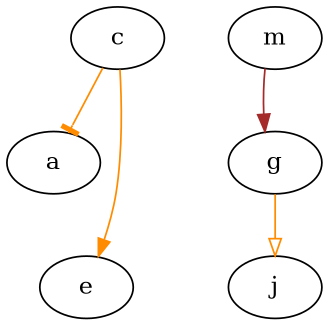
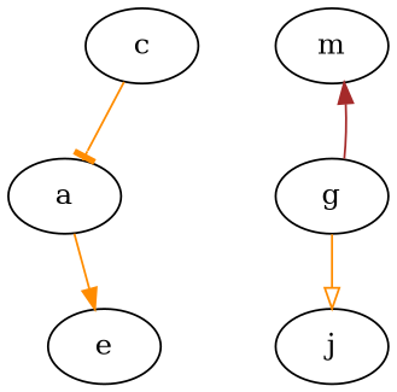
  strict digraph {
    rankdir=TB
    edge [arrowhead=normal color=darkorange]
    n1 [label=c]
    n2 [label=a]
    n3 [label=e]
    n4 [label=m]
    n5 [label=g]
    n6 [label=j]
    n1 -> n2 [arrowhead=tee]
-   n1 -> n3
-   n4 -> n5 [color=brown]
+   n2 -> n3
+   n5 -> n4 [color=brown]
    n5 -> n6 [arrowhead=onormal]
  }
